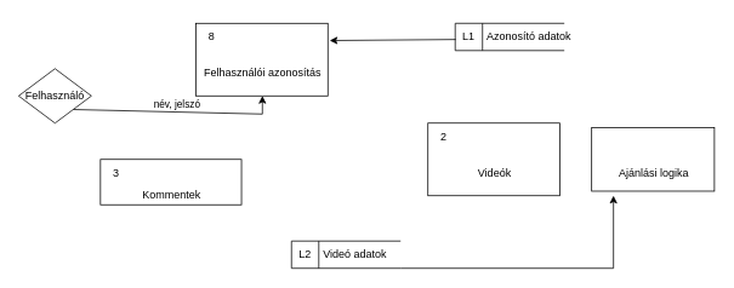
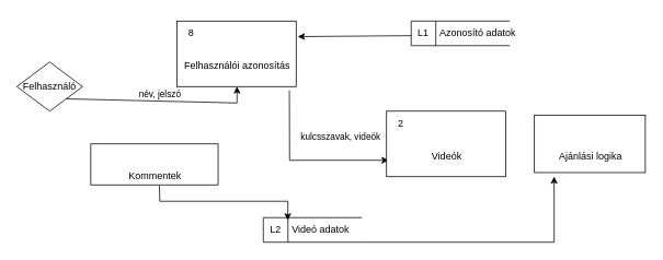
  <mxCell id="0" />
  <mxCell id="1" parent="0" />
  <mxCell id="2" value="Felhasználói azonosítás" style="html=1;dashed=0;whitespace=wrap;shape=mxgraph.dfd.process;align=center;container=1;collapsible=0;spacingTop=30;" parent="1" vertex="1"><mxGeometry x="215" y="25" width="145" height="80" as="geometry" /></mxCell>
  <mxCell id="3" value="8" style="text;html=1;strokeColor=none;fillColor=none;align=center;verticalAlign=middle;whiteSpace=wrap;rounded=0;movable=0;resizable=0;rotatable=0;cloneable=0;deletable=0;connectable=0;allowArrows=0;pointerEvents=1;" parent="2" vertex="1"><mxGeometry width="35" height="30" as="geometry" /></mxCell>
  <mxCell id="4" value="" style="text;html=1;strokeColor=none;fillColor=none;align=left;verticalAlign=middle;whiteSpace=wrap;rounded=0;movable=0;resizable=0;connectable=0;allowArrows=0;rotatable=0;cloneable=0;deletable=0;spacingLeft=6;autosize=1;resizeWidth=0;" parent="2" vertex="1"><mxGeometry x="35" y="-5" width="50" height="40" as="geometry" /></mxCell>
  <mxCell id="5" value="Kommentek" style="html=1;dashed=0;whitespace=wrap;shape=mxgraph.dfd.process;align=center;container=1;collapsible=0;spacingTop=30;" parent="1" vertex="1"><mxGeometry x="110" y="175" width="155" height="50" as="geometry" /></mxCell>
- <mxCell id="6" value="3" style="text;html=1;strokeColor=none;fillColor=none;align=center;verticalAlign=middle;whiteSpace=wrap;rounded=0;movable=0;resizable=0;rotatable=0;cloneable=0;deletable=0;connectable=0;allowArrows=0;pointerEvents=1;" parent="5" vertex="1"><mxGeometry width="35" height="30" as="geometry" /></mxCell>
  <mxCell id="7" value="" style="text;html=1;strokeColor=none;fillColor=none;align=left;verticalAlign=middle;whiteSpace=wrap;rounded=0;movable=0;resizable=0;connectable=0;allowArrows=0;rotatable=0;cloneable=0;deletable=0;spacingLeft=6;autosize=1;resizeWidth=0;" parent="5" vertex="1"><mxGeometry x="35" y="-5" width="50" height="40" as="geometry" /></mxCell>
  <mxCell id="8" value="Ajánlási logika" style="html=1;dashed=0;whitespace=wrap;shape=mxgraph.dfd.process;align=center;container=1;collapsible=0;spacingTop=30;" parent="1" vertex="1"><mxGeometry x="650" y="140" width="135" height="70" as="geometry" /></mxCell>
  <mxCell id="9" value="&lt;br&gt;" style="text;html=1;strokeColor=none;fillColor=none;align=left;verticalAlign=middle;whiteSpace=wrap;rounded=0;movable=0;resizable=0;connectable=0;allowArrows=0;rotatable=0;cloneable=0;deletable=0;spacingLeft=6;autosize=1;resizeWidth=0;" parent="8" vertex="1"><mxGeometry x="35" width="30" height="30" as="geometry" /></mxCell>
+ <mxCell id="10" value="kulcsszavak, videók" style="endArrow=classic;html=1;rounded=0;verticalAlign=bottom;entryX=0.017;entryY=0.75;entryDx=0;entryDy=0;entryPerimeter=0;exitX=0.943;exitY=1.061;exitDx=0;exitDy=0;exitPerimeter=0;" parent="1" source="2" target="11" edge="1"><mxGeometry x="0.431" y="20" width="50" height="50" relative="1" as="geometry"><mxPoint x="110" y="165" as="sourcePoint" /><mxPoint x="190" y="40" as="targetPoint" /><Array as="points"><mxPoint x="352" y="195" /></Array><mxPoint as="offset" /></mxGeometry></mxCell>
  <mxCell id="11" value="Videók" style="html=1;dashed=0;whitespace=wrap;shape=mxgraph.dfd.process;align=center;container=1;collapsible=0;spacingTop=30;" parent="1" vertex="1"><mxGeometry x="470" y="135" width="145" height="80" as="geometry" /></mxCell>
  <mxCell id="12" value="2" style="text;html=1;strokeColor=none;fillColor=none;align=center;verticalAlign=middle;whiteSpace=wrap;rounded=0;movable=0;resizable=0;rotatable=0;cloneable=0;deletable=0;connectable=0;allowArrows=0;pointerEvents=1;" parent="11" vertex="1"><mxGeometry width="35" height="30" as="geometry" /></mxCell>
  <mxCell id="13" value="&lt;br&gt;" style="text;html=1;strokeColor=none;fillColor=none;align=left;verticalAlign=middle;whiteSpace=wrap;rounded=0;movable=0;resizable=0;connectable=0;allowArrows=0;rotatable=0;cloneable=0;deletable=0;spacingLeft=6;autosize=1;resizeWidth=0;" parent="11" vertex="1"><mxGeometry x="35" width="30" height="30" as="geometry" /></mxCell>
  <mxCell id="14" value="név, jelszó" style="endArrow=classic;html=1;rounded=0;verticalAlign=bottom;exitX=1;exitY=1;exitDx=0;exitDy=0;" parent="1" source="21" edge="1"><mxGeometry width="50" height="50" relative="1" as="geometry"><mxPoint x="108.88" y="123.42" as="sourcePoint" /><mxPoint x="288" y="105" as="targetPoint" /><Array as="points"><mxPoint x="288" y="125" /></Array></mxGeometry></mxCell>
  <mxCell id="15" value="Azonosító adatok" style="html=1;dashed=0;whitespace=wrap;shape=mxgraph.dfd.dataStoreID;align=left;spacingLeft=33;container=1;collapsible=0;autosize=0;" parent="1" vertex="1"><mxGeometry x="500" y="25" width="120" height="30" as="geometry" /></mxCell>
  <mxCell id="16" value="L1" style="text;html=1;strokeColor=none;fillColor=none;align=center;verticalAlign=middle;whiteSpace=wrap;rounded=0;movable=0;resizable=0;rotatable=0;cloneable=0;deletable=0;allowArrows=0;connectable=0;" parent="15" vertex="1"><mxGeometry width="30" height="30" as="geometry" /></mxCell>
  <mxCell id="17" value="" style="endArrow=classic;html=1;rounded=0;verticalAlign=bottom;exitX=0.005;exitY=0.593;exitDx=0;exitDy=0;exitPerimeter=0;" parent="1" source="15" edge="1"><mxGeometry width="50" height="50" relative="1" as="geometry"><mxPoint x="370" y="135" as="sourcePoint" /><mxPoint x="362" y="44" as="targetPoint" /></mxGeometry></mxCell>
  <mxCell id="18" value="Videó adatok" style="html=1;dashed=0;whitespace=wrap;shape=mxgraph.dfd.dataStoreID;align=left;spacingLeft=33;container=1;collapsible=0;autosize=0;" parent="1" vertex="1"><mxGeometry x="320" y="265" width="120" height="30" as="geometry" /></mxCell>
  <mxCell id="19" value="L2" style="text;html=1;strokeColor=none;fillColor=none;align=center;verticalAlign=middle;whiteSpace=wrap;rounded=0;movable=0;resizable=0;rotatable=0;cloneable=0;deletable=0;allowArrows=0;connectable=0;" parent="18" vertex="1"><mxGeometry width="30" height="30" as="geometry" /></mxCell>
  <mxCell id="20" value="" style="endArrow=classic;html=1;rounded=0;verticalAlign=bottom;exitX=1;exitY=1;exitDx=0;exitDy=0;exitPerimeter=0;" parent="1" source="18" edge="1"><mxGeometry width="50" height="50" relative="1" as="geometry"><mxPoint x="370" y="135" as="sourcePoint" /><mxPoint x="674" y="215" as="targetPoint" /><Array as="points"><mxPoint x="674" y="295" /></Array></mxGeometry></mxCell>
  <mxCell id="21" value="Felhasználó" style="rhombus;whiteSpace=wrap;html=1;" parent="1" vertex="1"><mxGeometry x="20" y="75" width="80" height="60" as="geometry" /></mxCell>
+ <mxCell id="22" value="" style="endArrow=classic;html=1;rounded=0;verticalAlign=bottom;exitX=0.539;exitY=1.023;exitDx=0;exitDy=0;exitPerimeter=0;entryX=0.247;entryY=0.107;entryDx=0;entryDy=0;entryPerimeter=0;" parent="1" source="5" target="18" edge="1"><mxGeometry width="50" height="50" relative="1" as="geometry"><mxPoint x="410" y="135" as="sourcePoint" /><mxPoint x="530" y="135" as="targetPoint" /><Array as="points"><mxPoint x="194" y="245" /><mxPoint x="350" y="245" /></Array></mxGeometry></mxCell>
